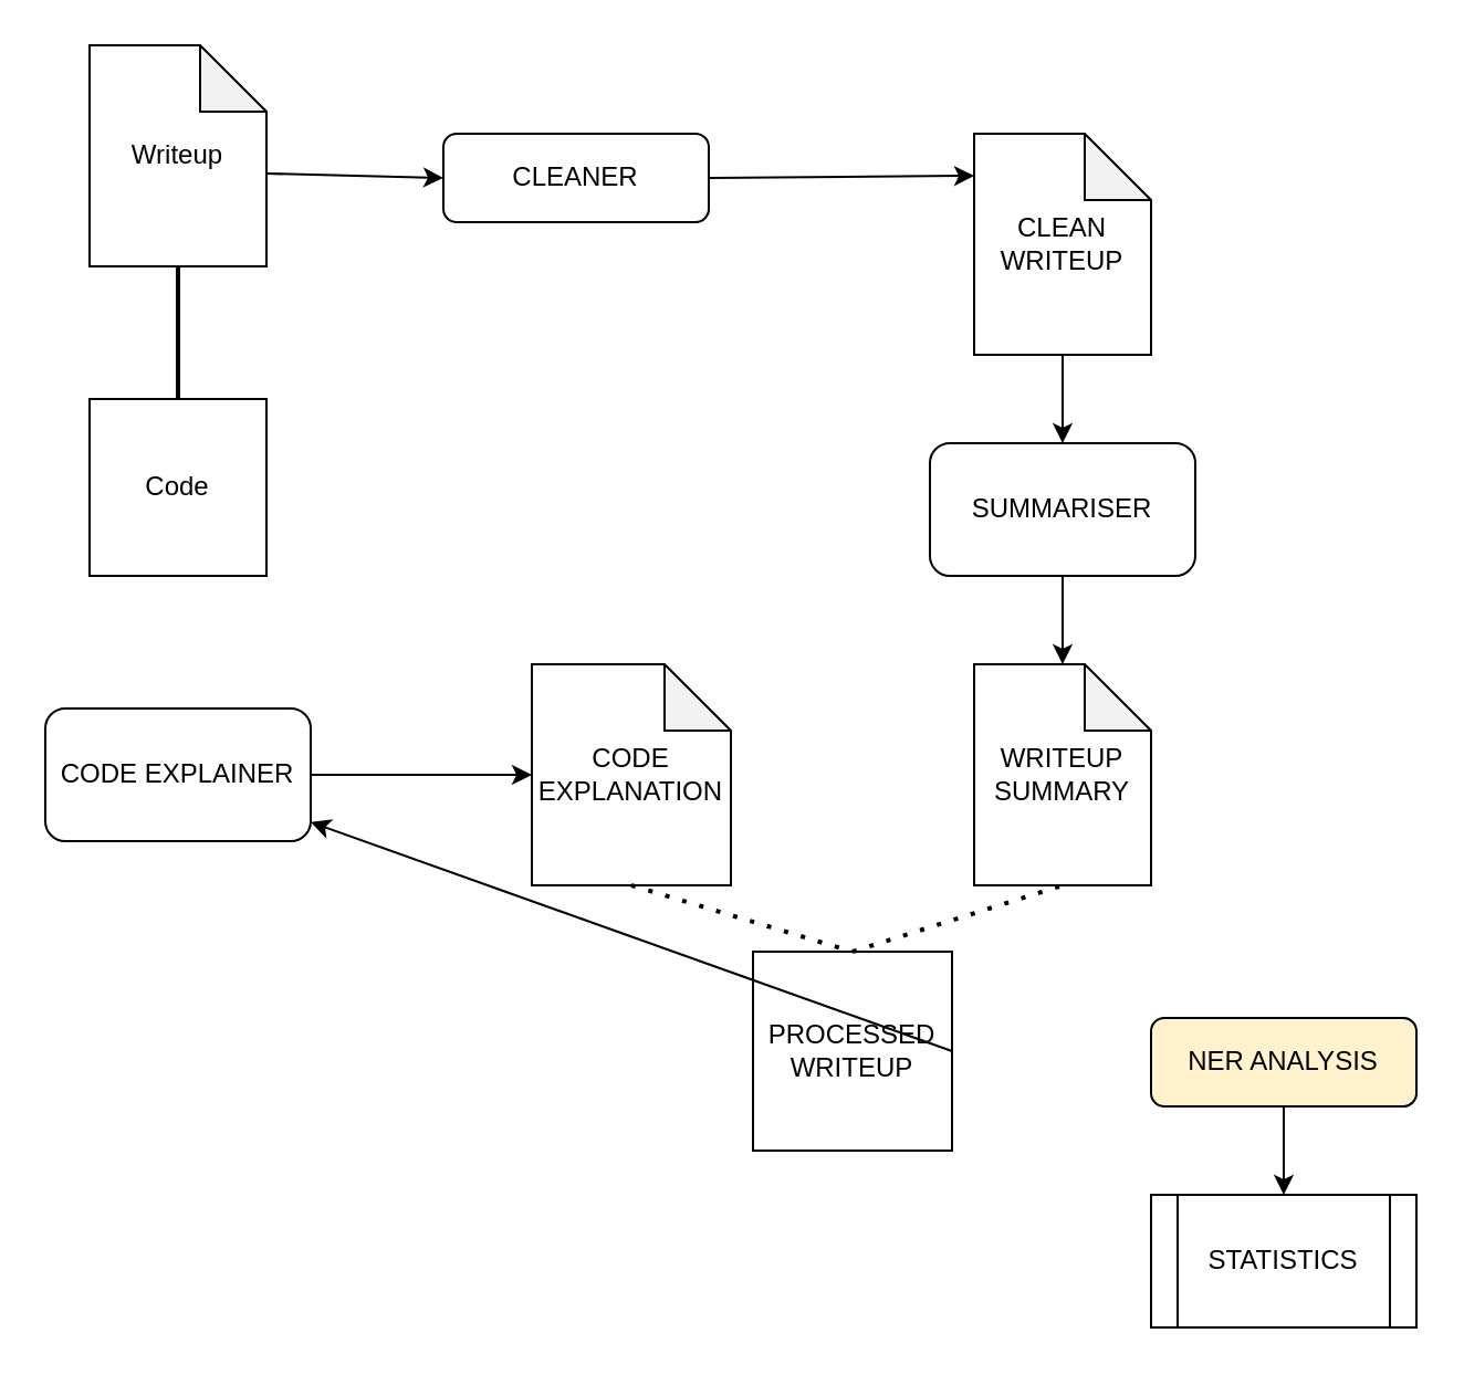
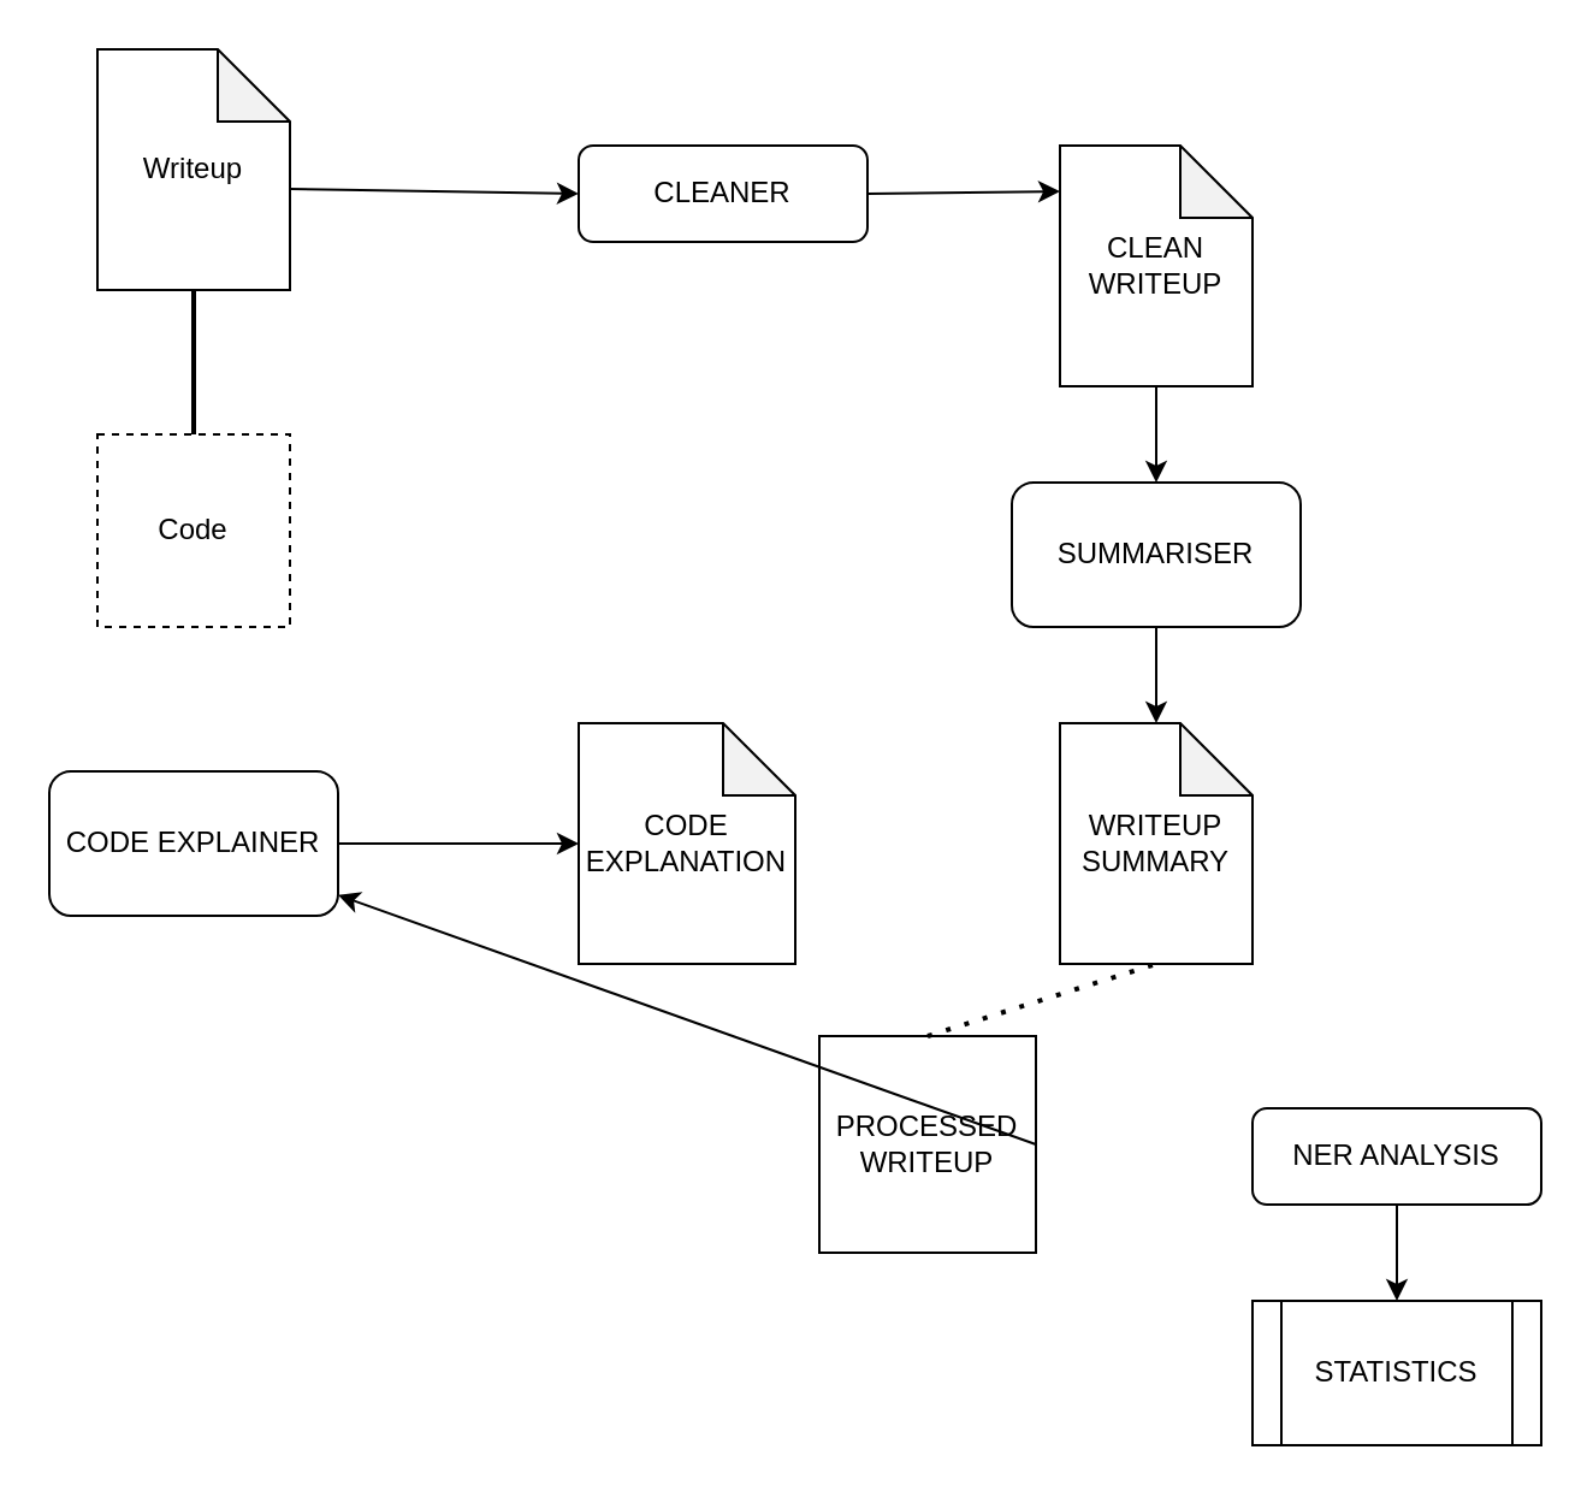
  <mxCell id="0" />
  <mxCell id="1" parent="0" />
  <mxCell id="2" value="Writeup" style="shape=note;whiteSpace=wrap;html=1;backgroundOutline=1;darkOpacity=0.05;" vertex="1" parent="1"><mxGeometry x="40" y="20" width="80" height="100" as="geometry" /></mxCell>
- <mxCell id="3" value="CLEANER" style="rounded=1;whiteSpace=wrap;html=1;" vertex="1" parent="1"><mxGeometry x="200" y="60" width="120" height="40" as="geometry" /></mxCell>
+ <mxCell id="3" value="CLEANER" style="rounded=1;whiteSpace=wrap;html=1;" vertex="1" parent="1"><mxGeometry x="240" y="60" width="120" height="40" as="geometry" /></mxCell>
  <mxCell id="4" value="" style="endArrow=classic;html=1;rounded=0;exitX=1;exitY=0.5;exitDx=0;exitDy=0;entryX=0;entryY=0.19;entryDx=0;entryDy=0;entryPerimeter=0;" edge="1" parent="1" source="3" target="5"><mxGeometry width="50" height="50" relative="1" as="geometry"><mxPoint x="255" y="220" as="sourcePoint" /><mxPoint x="280" y="180" as="targetPoint" /></mxGeometry></mxCell>
  <mxCell id="5" value="CLEAN&lt;br&gt;WRITEUP" style="shape=note;whiteSpace=wrap;html=1;backgroundOutline=1;darkOpacity=0.05;" vertex="1" parent="1"><mxGeometry x="440" y="60" width="80" height="100" as="geometry" /></mxCell>
  <mxCell id="6" value="" style="endArrow=classic;html=1;rounded=0;exitX=1;exitY=0.58;exitDx=0;exitDy=0;exitPerimeter=0;entryX=0;entryY=0.5;entryDx=0;entryDy=0;" edge="1" parent="1" source="2" target="3"><mxGeometry width="50" height="50" relative="1" as="geometry"><mxPoint x="350" y="410" as="sourcePoint" /><mxPoint x="400" y="360" as="targetPoint" /></mxGeometry></mxCell>
- <mxCell id="7" value="Code" style="whiteSpace=wrap;html=1;aspect=fixed;" vertex="1" parent="1"><mxGeometry x="40" y="180" width="80" height="80" as="geometry" /></mxCell>
+ <mxCell id="7" value="Code" style="whiteSpace=wrap;html=1;aspect=fixed;dashed=1;" vertex="1" parent="1"><mxGeometry x="40" y="180" width="80" height="80" as="geometry" /></mxCell>
  <mxCell id="8" value="" style="endArrow=none;dashed=0;html=1;dashPattern=1 3;strokeWidth=2;rounded=0;entryX=0.5;entryY=1;entryDx=0;entryDy=0;entryPerimeter=0;exitX=0.5;exitY=0;exitDx=0;exitDy=0;" edge="1" parent="1" source="7" target="2"><mxGeometry width="50" height="50" relative="1" as="geometry"><mxPoint x="350" y="410" as="sourcePoint" /><mxPoint x="400" y="360" as="targetPoint" /></mxGeometry></mxCell>
  <mxCell id="9" value="WRITEUP&lt;br&gt;SUMMARY" style="shape=note;whiteSpace=wrap;html=1;backgroundOutline=1;darkOpacity=0.05;" vertex="1" parent="1"><mxGeometry x="440" y="300" width="80" height="100" as="geometry" /></mxCell>
  <mxCell id="10" value="SUMMARISER" style="rounded=1;whiteSpace=wrap;html=1;" vertex="1" parent="1"><mxGeometry x="420" y="200" width="120" height="60" as="geometry" /></mxCell>
  <mxCell id="11" value="" style="endArrow=classic;html=1;rounded=0;exitX=0.5;exitY=1;exitDx=0;exitDy=0;exitPerimeter=0;" edge="1" parent="1" source="5" target="10"><mxGeometry width="50" height="50" relative="1" as="geometry"><mxPoint x="350" y="410" as="sourcePoint" /><mxPoint x="400" y="360" as="targetPoint" /></mxGeometry></mxCell>
  <mxCell id="12" value="" style="endArrow=classic;html=1;rounded=0;exitX=0.5;exitY=1;exitDx=0;exitDy=0;entryX=0.5;entryY=0;entryDx=0;entryDy=0;entryPerimeter=0;" edge="1" parent="1" source="10" target="9"><mxGeometry width="50" height="50" relative="1" as="geometry"><mxPoint x="350" y="410" as="sourcePoint" /><mxPoint x="400" y="360" as="targetPoint" /></mxGeometry></mxCell>
  <mxCell id="13" value="CODE EXPLAINER" style="rounded=1;whiteSpace=wrap;html=1;" vertex="1" parent="1"><mxGeometry x="20" y="320" width="120" height="60" as="geometry" /></mxCell>
  <mxCell id="14" value="CODE&lt;br&gt;EXPLANATION" style="shape=note;whiteSpace=wrap;html=1;backgroundOutline=1;darkOpacity=0.05;" vertex="1" parent="1"><mxGeometry x="240" y="300" width="90" height="100" as="geometry" /></mxCell>
  <mxCell id="15" value="" style="endArrow=classic;html=1;rounded=0;exitX=1;exitY=0.5;exitDx=0;exitDy=0;entryX=0;entryY=0.5;entryDx=0;entryDy=0;entryPerimeter=0;" edge="1" parent="1" source="13" target="14"><mxGeometry width="50" height="50" relative="1" as="geometry"><mxPoint x="350" y="410" as="sourcePoint" /><mxPoint x="400" y="360" as="targetPoint" /></mxGeometry></mxCell>
- <mxCell id="16" value="" style="endArrow=none;dashed=1;html=1;dashPattern=1 3;strokeWidth=2;rounded=0;exitX=0.5;exitY=1;exitDx=0;exitDy=0;exitPerimeter=0;entryX=0.5;entryY=0;entryDx=0;entryDy=0;" edge="1" parent="1" source="14" target="17"><mxGeometry width="50" height="50" relative="1" as="geometry"><mxPoint x="350" y="410" as="sourcePoint" /><mxPoint x="285" y="500" as="targetPoint" /></mxGeometry></mxCell>
  <mxCell id="17" value="PROCESSED&lt;br&gt;WRITEUP" style="whiteSpace=wrap;html=1;aspect=fixed;" vertex="1" parent="1"><mxGeometry x="340" y="430" width="90" height="90" as="geometry" /></mxCell>
  <mxCell id="18" value="" style="endArrow=none;dashed=1;html=1;dashPattern=1 3;strokeWidth=2;rounded=0;entryX=0.5;entryY=1;entryDx=0;entryDy=0;entryPerimeter=0;exitX=0.5;exitY=0;exitDx=0;exitDy=0;" edge="1" parent="1" source="17" target="9"><mxGeometry width="50" height="50" relative="1" as="geometry"><mxPoint x="390" y="510" as="sourcePoint" /><mxPoint x="400" y="360" as="targetPoint" /></mxGeometry></mxCell>
- <mxCell id="19" value="NER ANALYSIS" style="rounded=1;whiteSpace=wrap;html=1;fillColor=#fff2cc;" vertex="1" parent="1"><mxGeometry x="520" y="460" width="120" height="40" as="geometry" /></mxCell>
+ <mxCell id="19" value="NER ANALYSIS" style="rounded=1;whiteSpace=wrap;html=1;" vertex="1" parent="1"><mxGeometry x="520" y="460" width="120" height="40" as="geometry" /></mxCell>
  <mxCell id="20" value="" style="endArrow=classic;html=1;rounded=0;exitX=1;exitY=0.5;exitDx=0;exitDy=0;" edge="1" parent="1" source="17" target="13"><mxGeometry width="50" height="50" relative="1" as="geometry"><mxPoint x="350" y="410" as="sourcePoint" /><mxPoint x="400" y="360" as="targetPoint" /></mxGeometry></mxCell>
  <mxCell id="21" value="STATISTICS" style="shape=process;whiteSpace=wrap;html=1;backgroundOutline=1;" vertex="1" parent="1"><mxGeometry x="520" y="540" width="120" height="60" as="geometry" /></mxCell>
  <mxCell id="22" value="" style="endArrow=classic;html=1;rounded=0;exitX=0.5;exitY=1;exitDx=0;exitDy=0;entryX=0.5;entryY=0;entryDx=0;entryDy=0;" edge="1" parent="1" source="19" target="21"><mxGeometry width="50" height="50" relative="1" as="geometry"><mxPoint x="350" y="410" as="sourcePoint" /><mxPoint x="400" y="360" as="targetPoint" /></mxGeometry></mxCell>
